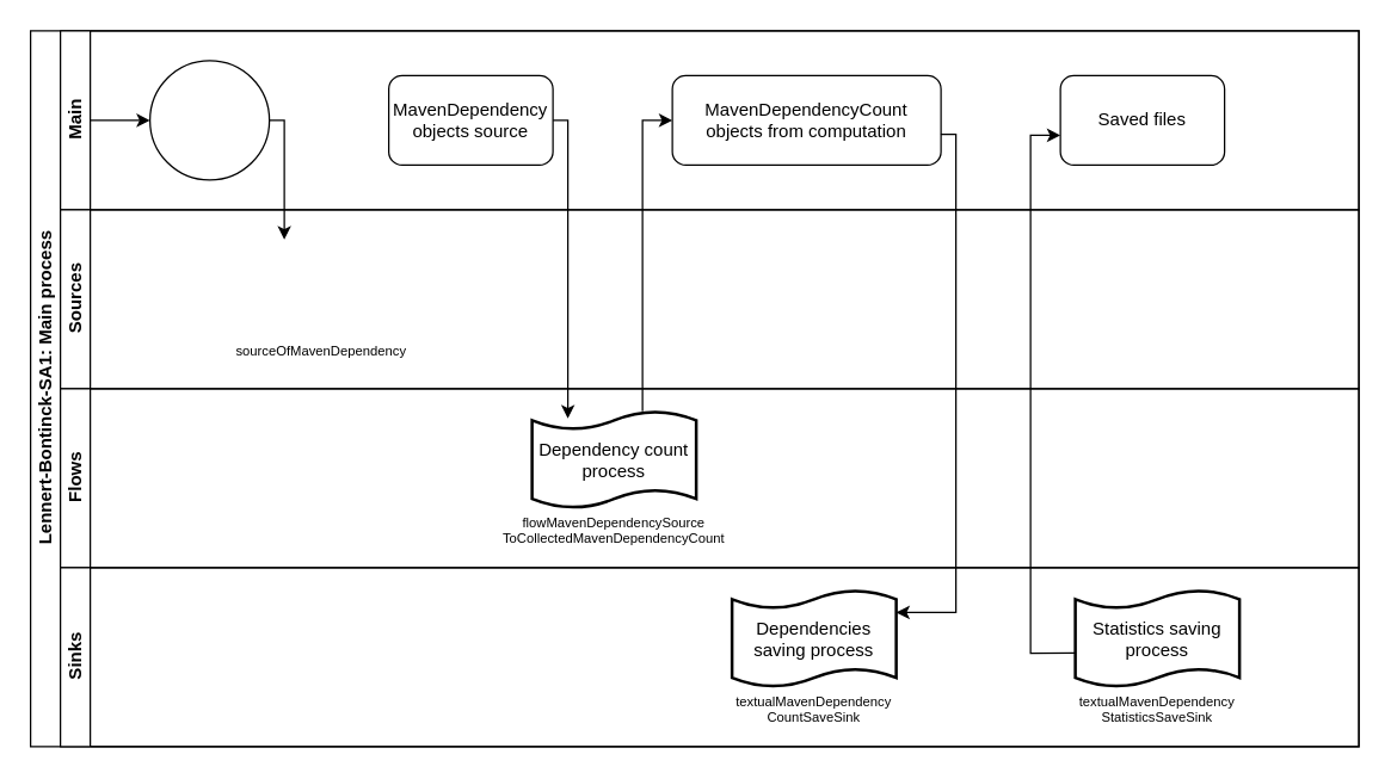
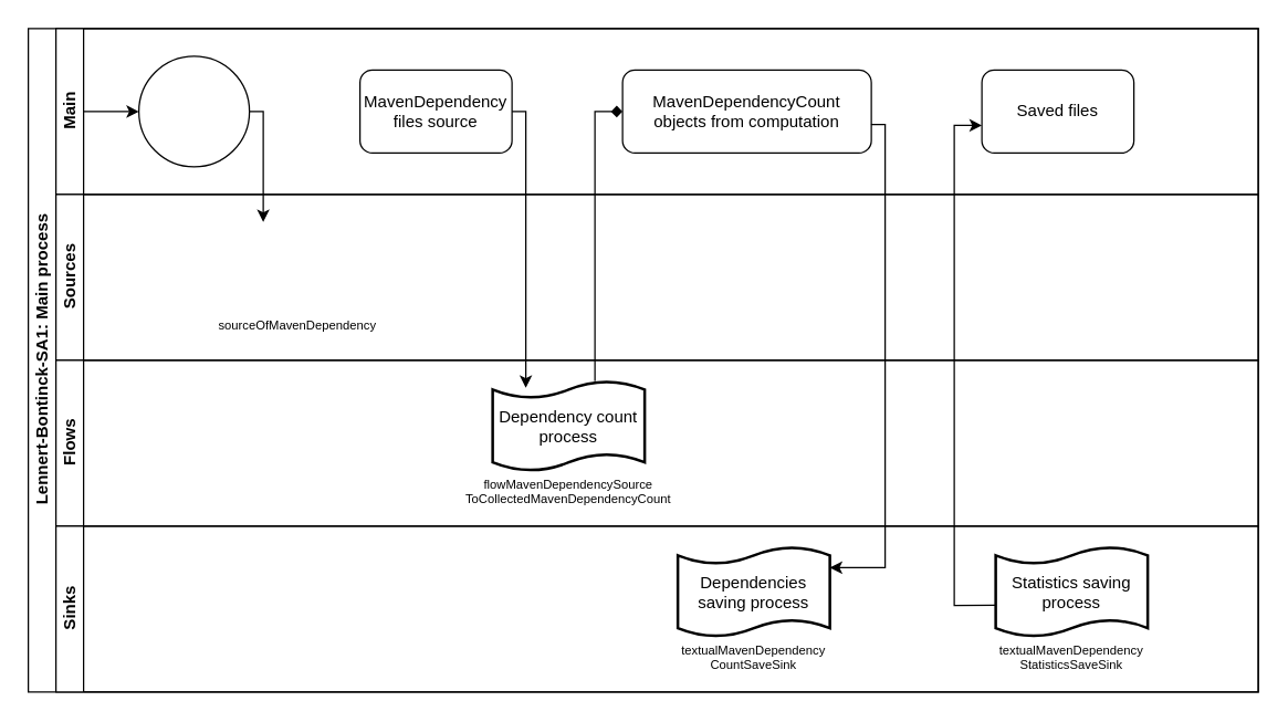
  <mxCell id="0" />
  <mxCell id="1" parent="0" />
  <mxCell id="2" value="Lennert-Bontinck-SA1: Main process" style="swimlane;html=1;childLayout=stackLayout;resizeParent=1;resizeParentMax=0;horizontal=0;startSize=20;horizontalStack=0;" parent="1" vertex="1"><mxGeometry x="20" y="20" width="890" height="480" as="geometry" /></mxCell>
  <mxCell id="3" value="Main" style="swimlane;html=1;startSize=20;horizontal=0;" parent="2" vertex="1"><mxGeometry x="20" width="870" height="120" as="geometry" /></mxCell>
- <mxCell id="4" value="MavenDependency objects source" style="rounded=1;whiteSpace=wrap;html=1;" parent="3" vertex="1"><mxGeometry x="220" y="30" width="110" height="60" as="geometry" /></mxCell>
+ <mxCell id="4" value="MavenDependency files source" style="rounded=1;whiteSpace=wrap;html=1;" parent="3" vertex="1"><mxGeometry x="220" y="30" width="110" height="60" as="geometry" /></mxCell>
  <mxCell id="5" value="MavenDependencyCount&lt;br&gt;objects from computation" style="rounded=1;whiteSpace=wrap;html=1;" parent="3" vertex="1"><mxGeometry x="410" y="30" width="180" height="60" as="geometry" /></mxCell>
  <mxCell id="6" value="" style="ellipse;whiteSpace=wrap;html=1;aspect=fixed;fontSize=9;" parent="3" vertex="1"><mxGeometry x="60" y="20" width="80" height="80" as="geometry" /></mxCell>
  <mxCell id="7" value="" style="endArrow=classic;html=1;fontSize=9;entryX=0;entryY=0.5;entryDx=0;entryDy=0;" parent="3" target="6" edge="1"><mxGeometry width="50" height="50" relative="1" as="geometry"><mxPoint x="20" y="60" as="sourcePoint" /><mxPoint x="320" y="200" as="targetPoint" /></mxGeometry></mxCell>
  <mxCell id="8" value="Saved files" style="rounded=1;whiteSpace=wrap;html=1;" parent="3" vertex="1"><mxGeometry x="670" y="30" width="110" height="60" as="geometry" /></mxCell>
  <mxCell id="9" value="Sources" style="swimlane;html=1;startSize=20;horizontal=0;" parent="2" vertex="1"><mxGeometry x="20" y="120" width="870" height="120" as="geometry"><mxRectangle x="20" y="120" width="430" height="20" as="alternateBounds" /></mxGeometry></mxCell>
  <mxCell id="10" value="sourceOfMavenDependency" style="text;html=1;strokeColor=none;fillColor=none;align=center;verticalAlign=middle;whiteSpace=wrap;rounded=0;fontSize=9;" parent="9" vertex="1"><mxGeometry x="155" y="85" width="40" height="20" as="geometry" /></mxCell>
  <mxCell id="11" value="Flows" style="swimlane;html=1;startSize=20;horizontal=0;" parent="2" vertex="1"><mxGeometry x="20" y="240" width="870" height="120" as="geometry" /></mxCell>
  <mxCell id="12" value="Dependency count process" style="shape=tape;whiteSpace=wrap;html=1;strokeWidth=2;size=0.19" parent="11" vertex="1"><mxGeometry x="316" y="15" width="110" height="65" as="geometry" /></mxCell>
  <mxCell id="13" value="flowMavenDependencySource&lt;br&gt;ToCollectedMavenDependencyCount" style="text;html=1;strokeColor=none;fillColor=none;align=center;verticalAlign=middle;whiteSpace=wrap;rounded=0;fontSize=9;" parent="11" vertex="1"><mxGeometry x="351" y="85" width="40" height="20" as="geometry" /></mxCell>
  <mxCell id="14" style="edgeStyle=orthogonalEdgeStyle;rounded=0;orthogonalLoop=1;jettySize=auto;html=1;exitX=0.999;exitY=0.656;exitDx=0;exitDy=0;exitPerimeter=0;" edge="1" parent="2" source="5" target="18"><mxGeometry relative="1" as="geometry"><mxPoint x="620" y="60" as="sourcePoint" /><mxPoint x="579" y="390" as="targetPoint" /><Array as="points"><mxPoint x="620" y="69" /><mxPoint x="620" y="390" /></Array></mxGeometry></mxCell>
  <mxCell id="15" value="Sinks" style="swimlane;html=1;startSize=20;horizontal=0;" parent="2" vertex="1"><mxGeometry x="20" y="360" width="870" height="120" as="geometry" /></mxCell>
  <mxCell id="16" value="Statistics saving process" style="shape=tape;whiteSpace=wrap;html=1;strokeWidth=2;size=0.19" parent="15" vertex="1"><mxGeometry x="680" y="15" width="110" height="65" as="geometry" /></mxCell>
  <mxCell id="17" value="textualMavenDependency&lt;br&gt;StatisticsSaveSink" style="text;html=1;strokeColor=none;fillColor=none;align=center;verticalAlign=middle;whiteSpace=wrap;rounded=0;fontSize=9;" parent="15" vertex="1"><mxGeometry x="715" y="85" width="40" height="20" as="geometry" /></mxCell>
  <mxCell id="18" value="Dependencies saving process" style="shape=tape;whiteSpace=wrap;html=1;strokeWidth=2;size=0.19" parent="15" vertex="1"><mxGeometry x="450" y="15" width="110" height="65" as="geometry" /></mxCell>
  <mxCell id="19" value="textualMavenDependency&lt;br&gt;CountSaveSink" style="text;html=1;strokeColor=none;fillColor=none;align=center;verticalAlign=middle;whiteSpace=wrap;rounded=0;fontSize=9;" parent="15" vertex="1"><mxGeometry x="485" y="85" width="40" height="20" as="geometry" /></mxCell>
  <mxCell id="20" style="edgeStyle=orthogonalEdgeStyle;rounded=0;orthogonalLoop=1;jettySize=auto;html=1;" edge="1" parent="2" source="6"><mxGeometry relative="1" as="geometry"><mxPoint x="170" y="140" as="targetPoint" /><Array as="points"><mxPoint x="170" y="60" /></Array></mxGeometry></mxCell>
  <mxCell id="21" style="edgeStyle=orthogonalEdgeStyle;rounded=0;orthogonalLoop=1;jettySize=auto;html=1;" edge="1" parent="2" source="4"><mxGeometry relative="1" as="geometry"><mxPoint x="360" y="260" as="targetPoint" /><Array as="points"><mxPoint x="360" y="60" /></Array></mxGeometry></mxCell>
- <mxCell id="22" style="edgeStyle=orthogonalEdgeStyle;rounded=0;orthogonalLoop=1;jettySize=auto;html=1;entryX=0;entryY=0.5;entryDx=0;entryDy=0;" edge="1" parent="2" source="12" target="5"><mxGeometry relative="1" as="geometry"><Array as="points"><mxPoint x="410" y="60" /></Array></mxGeometry></mxCell>
+ <mxCell id="22" style="edgeStyle=orthogonalEdgeStyle;rounded=0;orthogonalLoop=1;jettySize=auto;html=1;entryX=0;entryY=0.5;entryDx=0;entryDy=0;endArrow=diamond;" edge="1" parent="2" source="12" target="5"><mxGeometry relative="1" as="geometry"><Array as="points"><mxPoint x="410" y="60" /></Array></mxGeometry></mxCell>
  <mxCell id="23" style="edgeStyle=orthogonalEdgeStyle;rounded=0;orthogonalLoop=1;jettySize=auto;html=1;exitX=0;exitY=0.65;exitDx=0;exitDy=0;exitPerimeter=0;" edge="1" parent="2" source="16" target="8"><mxGeometry relative="1" as="geometry"><Array as="points"><mxPoint x="670" y="417" /><mxPoint x="670" y="70" /></Array></mxGeometry></mxCell>
